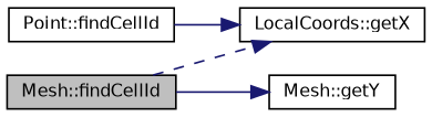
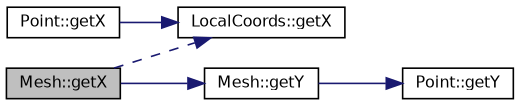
  digraph {
    rankdir=LR
    node [color=black fillcolor=white fontname=Helvetica fontsize=10 shape=record style=filled]
    edge [color=midnightblue fontname=Helvetica fontsize=10 labelfontname=Helvetica labelfontsize=10 style=solid]
-   n1 [fillcolor=grey75 fontcolor=black height=0.2 label="Mesh::findCellId" width=0.4]
+   n1 [fillcolor=grey75 fontcolor=black height=0.2 label="Mesh::getX" width=0.4]
    n2 [height=0.2 label="LocalCoords::getX" width=0.4]
    n3 [height=0.2 label="Mesh::getY" width=0.4]
-   n5 [height=0.2 label="Point::findCellId" width=0.4]
+   n4 [height=0.2 label="Point::getY" width=0.4]
+   n5 [height=0.2 label="Point::getX" width=0.4]
    n1 -> n2 [style=dashed]
    n1 -> n3
+   n3 -> n4
    n5 -> n2
  }
